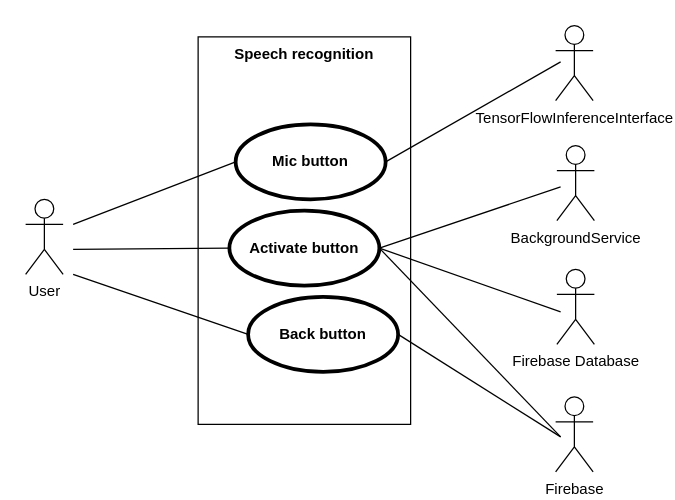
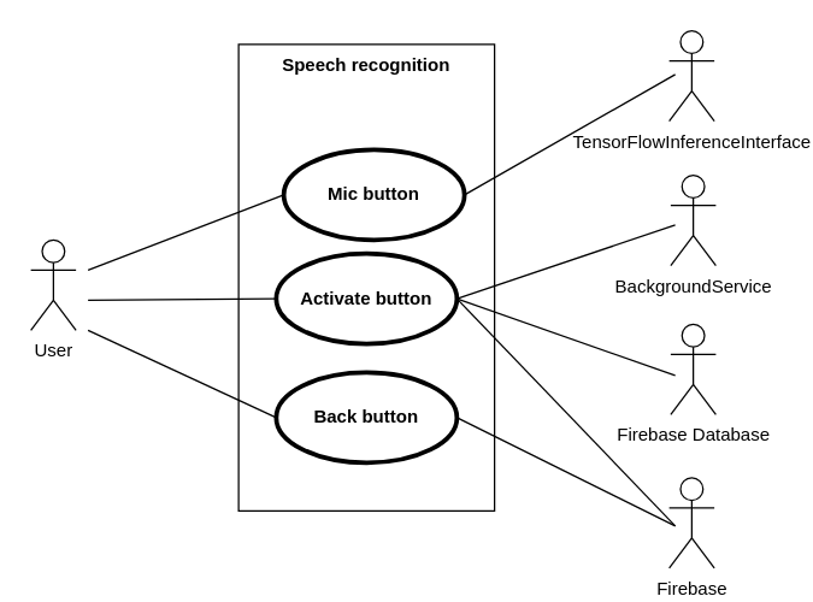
  <mxCell id="0" />
  <mxCell id="1" parent="0" />
  <mxCell id="2" value="User" style="shape=umlActor;verticalLabelPosition=bottom;labelBackgroundColor=#ffffff;verticalAlign=top;html=1;outlineConnect=0;" parent="1" vertex="1"><mxGeometry x="20" y="159" width="30" height="60" as="geometry" /></mxCell>
  <mxCell id="3" value="Speech recognition" style="shape=rect;html=1;verticalAlign=top;fontStyle=1;whiteSpace=wrap;align=center;" parent="1" vertex="1"><mxGeometry x="158" y="29" width="170" height="310" as="geometry" /></mxCell>
  <mxCell id="4" value="Mic button" style="shape=ellipse;html=1;strokeWidth=3;fontStyle=1;whiteSpace=wrap;align=center;perimeter=ellipsePerimeter;" parent="1" vertex="1"><mxGeometry x="188" y="99" width="120" height="60" as="geometry" /></mxCell>
  <mxCell id="5" value="Activate button" style="shape=ellipse;html=1;strokeWidth=3;fontStyle=1;whiteSpace=wrap;align=center;perimeter=ellipsePerimeter;" parent="1" vertex="1"><mxGeometry x="183" y="168" width="120" height="60" as="geometry" /></mxCell>
- <mxCell id="6" value="Back button" style="shape=ellipse;html=1;strokeWidth=3;fontStyle=1;whiteSpace=wrap;align=center;perimeter=ellipsePerimeter;" parent="1" vertex="1"><mxGeometry x="198" y="237" width="120" height="60" as="geometry" /></mxCell>
+ <mxCell id="6" value="Back button" style="shape=ellipse;html=1;strokeWidth=3;fontStyle=1;whiteSpace=wrap;align=center;perimeter=ellipsePerimeter;" parent="1" vertex="1"><mxGeometry x="183" y="247" width="120" height="60" as="geometry" /></mxCell>
  <mxCell id="7" value="" style="edgeStyle=none;html=1;endArrow=none;verticalAlign=bottom;entryX=0;entryY=0.5;entryDx=0;entryDy=0;" parent="1" target="4" edge="1"><mxGeometry width="160" relative="1" as="geometry"><mxPoint x="58" y="179" as="sourcePoint" /><mxPoint x="108" y="299" as="targetPoint" /></mxGeometry></mxCell>
  <mxCell id="8" value="" style="edgeStyle=none;html=1;endArrow=none;verticalAlign=bottom;entryX=0;entryY=0.5;entryDx=0;entryDy=0;" parent="1" target="5" edge="1"><mxGeometry width="160" relative="1" as="geometry"><mxPoint x="58" y="199" as="sourcePoint" /><mxPoint x="138" y="249" as="targetPoint" /></mxGeometry></mxCell>
  <mxCell id="9" value="" style="edgeStyle=none;html=1;endArrow=none;verticalAlign=bottom;entryX=0;entryY=0.5;entryDx=0;entryDy=0;" parent="1" target="6" edge="1"><mxGeometry width="160" relative="1" as="geometry"><mxPoint x="58" y="219" as="sourcePoint" /><mxPoint x="218" y="219" as="targetPoint" /></mxGeometry></mxCell>
  <mxCell id="10" value="&lt;span&gt;TensorFlowInferenceInterface&lt;/span&gt;" style="shape=umlActor;verticalLabelPosition=bottom;labelBackgroundColor=#ffffff;verticalAlign=top;html=1;outlineConnect=0;" parent="1" vertex="1"><mxGeometry x="444" y="20" width="30" height="60" as="geometry" /></mxCell>
  <mxCell id="11" value="" style="edgeStyle=none;html=1;endArrow=none;verticalAlign=bottom;exitX=1;exitY=0.5;exitDx=0;exitDy=0;" parent="1" source="4" edge="1"><mxGeometry width="160" relative="1" as="geometry"><mxPoint x="318" y="119" as="sourcePoint" /><mxPoint x="448" y="49" as="targetPoint" /></mxGeometry></mxCell>
  <mxCell id="12" value="Firebase Database" style="shape=umlActor;verticalLabelPosition=bottom;labelBackgroundColor=#ffffff;verticalAlign=top;html=1;outlineConnect=0;" parent="1" vertex="1"><mxGeometry x="445" y="215" width="30" height="60" as="geometry" /></mxCell>
  <mxCell id="13" value="Firebase" style="shape=umlActor;verticalLabelPosition=bottom;labelBackgroundColor=#ffffff;verticalAlign=top;html=1;outlineConnect=0;" parent="1" vertex="1"><mxGeometry x="444" y="317" width="30" height="60" as="geometry" /></mxCell>
  <mxCell id="14" value="" style="edgeStyle=none;html=1;endArrow=none;verticalAlign=bottom;exitX=1;exitY=0.5;exitDx=0;exitDy=0;" parent="1" source="6" edge="1"><mxGeometry width="160" relative="1" as="geometry"><mxPoint x="338" y="279" as="sourcePoint" /><mxPoint x="448" y="349" as="targetPoint" /></mxGeometry></mxCell>
  <mxCell id="15" value="BackgroundService" style="shape=umlActor;verticalLabelPosition=bottom;labelBackgroundColor=#ffffff;verticalAlign=top;html=1;outlineConnect=0;" vertex="1" parent="1"><mxGeometry x="445" y="116" width="30" height="60" as="geometry" /></mxCell>
  <mxCell id="16" value="" style="edgeStyle=none;html=1;endArrow=none;verticalAlign=bottom;exitX=1;exitY=0.5;exitDx=0;exitDy=0;" edge="1" parent="1" source="5"><mxGeometry width="160" relative="1" as="geometry"><mxPoint x="308" y="189" as="sourcePoint" /><mxPoint x="448" y="149" as="targetPoint" /></mxGeometry></mxCell>
  <mxCell id="17" value="" style="edgeStyle=none;html=1;endArrow=none;verticalAlign=bottom;exitX=1;exitY=0.5;exitDx=0;exitDy=0;" edge="1" parent="1" source="5"><mxGeometry width="160" relative="1" as="geometry"><mxPoint x="368" y="249" as="sourcePoint" /><mxPoint x="448" y="249" as="targetPoint" /></mxGeometry></mxCell>
  <mxCell id="18" value="" style="edgeStyle=none;html=1;endArrow=none;verticalAlign=bottom;exitX=1;exitY=0.5;exitDx=0;exitDy=0;" edge="1" parent="1" source="5"><mxGeometry width="160" relative="1" as="geometry"><mxPoint x="348" y="339" as="sourcePoint" /><mxPoint x="448" y="349" as="targetPoint" /></mxGeometry></mxCell>
